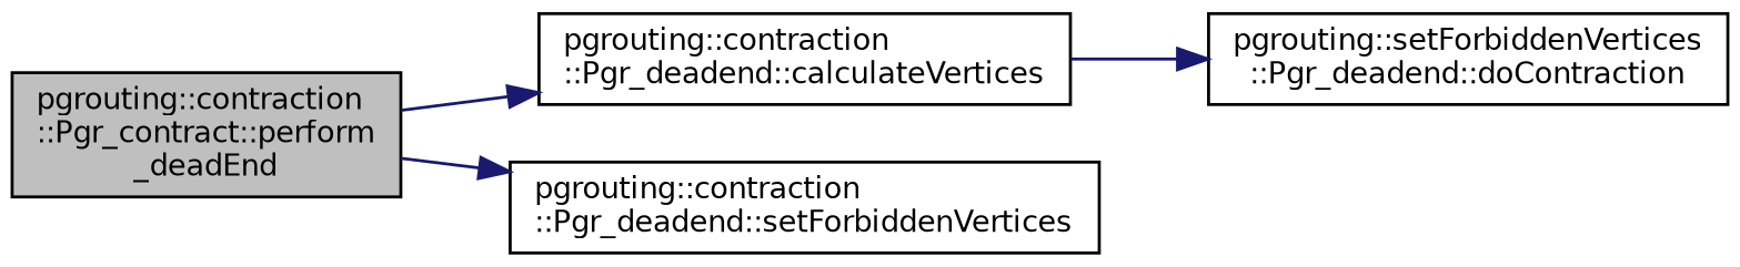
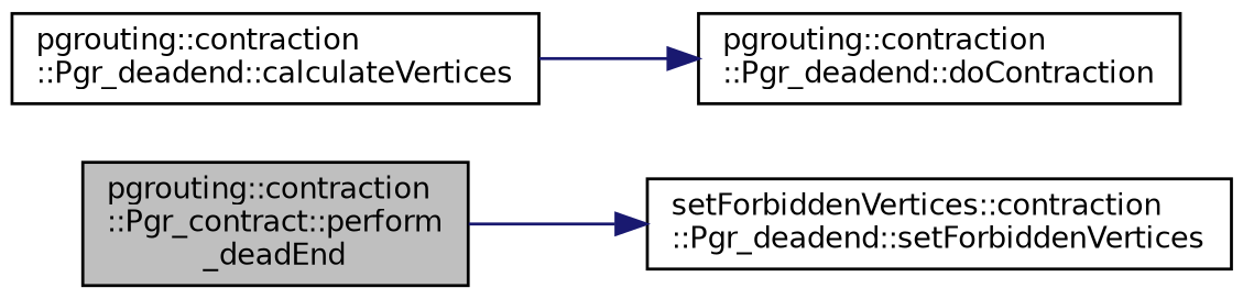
  digraph {
    rankdir=LR
    node [color=black fillcolor=white fontname=Helvetica fontsize=10 shape=record style=filled]
    edge [color=midnightblue fontname=Helvetica fontsize=10 labelfontname=Helvetica labelfontsize=10 style=solid]
    n1 [fillcolor=grey75 fontcolor=black height=0.2 label="pgrouting::contraction\l::Pgr_contract::perform\l_deadEnd" width=0.4]
    n2 [height=0.2 label="pgrouting::contraction\l::Pgr_deadend::calculateVertices" width=0.4]
-   n3 [height=0.2 label="pgrouting::contraction\l::Pgr_deadend::setForbiddenVertices" width=0.4]
-   n4 [height=0.2 label="pgrouting::setForbiddenVertices\l::Pgr_deadend::doContraction" width=0.4]
-   n1 -> n2
+   n3 [height=0.2 label="setForbiddenVertices::contraction\l::Pgr_deadend::setForbiddenVertices" width=0.4]
+   n4 [height=0.2 label="pgrouting::contraction\l::Pgr_deadend::doContraction" width=0.4]
    n1 -> n3
    n2 -> n4
  }
